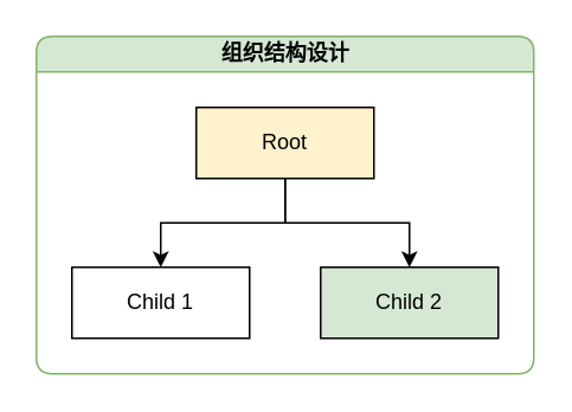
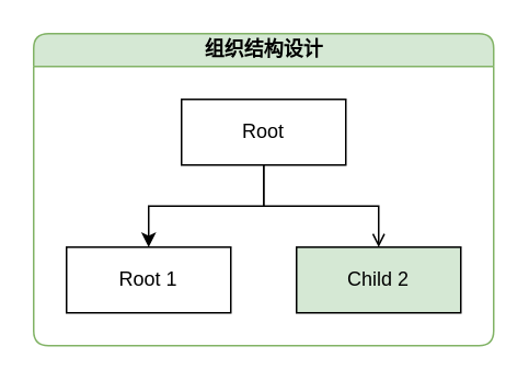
  <mxCell id="0" />
  <mxCell id="1" parent="0" />
  <mxCell id="2" value="组织结构设计" style="swimlane;html=1;startSize=20;horizontal=1;childLayout=treeLayout;horizontalTree=0;resizable=0;containerType=tree;fillColor=#d5e8d4;strokeColor=#82b366;rounded=1;glass=0;shadow=0;comic=0;" vertex="1" parent="1"><mxGeometry x="20" y="20" width="280" height="190" as="geometry" /></mxCell>
- <mxCell id="3" value="Root" style="whiteSpace=wrap;html=1;fillColor=#fff2cc;" vertex="1" parent="2"><mxGeometry x="90" y="40" width="100" height="40" as="geometry" /></mxCell>
- <mxCell id="4" value="Child 1" style="whiteSpace=wrap;html=1;" vertex="1" parent="2"><mxGeometry x="20" y="130" width="100" height="40" as="geometry" /></mxCell>
+ <mxCell id="3" value="Root" style="whiteSpace=wrap;html=1;" vertex="1" parent="2"><mxGeometry x="90" y="40" width="100" height="40" as="geometry" /></mxCell>
+ <mxCell id="4" value="Root 1" style="whiteSpace=wrap;html=1;" vertex="1" parent="2"><mxGeometry x="20" y="130" width="100" height="40" as="geometry" /></mxCell>
  <mxCell id="5" value="" style="edgeStyle=elbowEdgeStyle;elbow=vertical;html=1;rounded=0;" edge="1" parent="2" source="3" target="4"><mxGeometry relative="1" as="geometry" /></mxCell>
  <mxCell id="6" value="Child 2" style="whiteSpace=wrap;html=1;fillColor=#d5e8d4;" vertex="1" parent="2"><mxGeometry x="160" y="130" width="100" height="40" as="geometry" /></mxCell>
- <mxCell id="7" value="" style="edgeStyle=elbowEdgeStyle;elbow=vertical;html=1;rounded=0;" edge="1" parent="2" source="3" target="6"><mxGeometry relative="1" as="geometry" /></mxCell>
+ <mxCell id="7" value="" style="edgeStyle=elbowEdgeStyle;elbow=vertical;html=1;rounded=0;endArrow=open;" edge="1" parent="2" source="3" target="6"><mxGeometry relative="1" as="geometry" /></mxCell>
